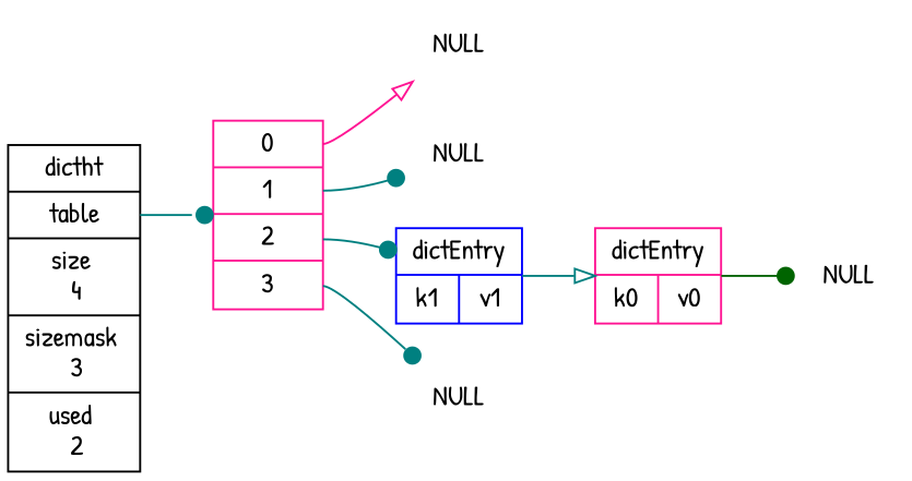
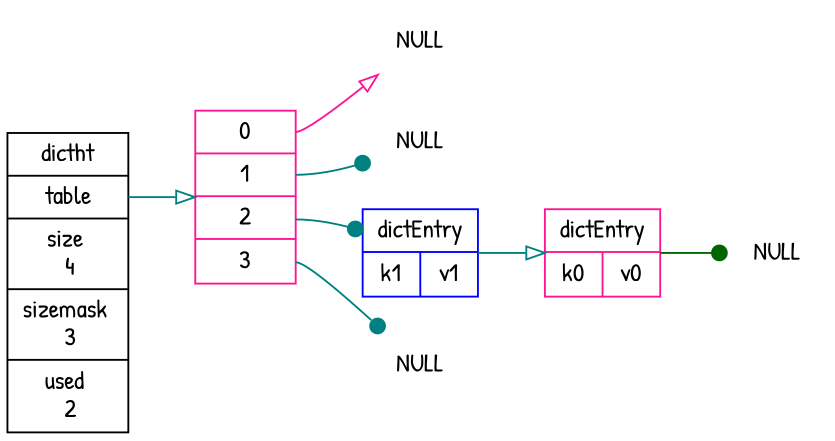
  digraph {
    rankdir=LR
    fontname="Patrick Hand"
    node [shape=record color=deeppink fontname="Patrick Hand"]
    edge [color=teal arrowhead=dot fontname="Patrick Hand"]
    n1 [label=" <head> dictht | <table> table | <size> size \n 4 | <sizemask> sizemask \n 3 | <used> used \n 2" color=black]
    n2 [label=" <0> 0 | <1> 1 | <2> 2 | <3> 3 "]
    n3 [label=" <head> dictEntry | { k1 | v1 }" color=blue]
    n4 [label=NULL shape=plaintext]
    n5 [label=NULL shape=plaintext color=black]
    n6 [label=NULL shape=plaintext color=gray40]
    n7 [label=" <head> dictEntry | { k0 | v0 }"]
    n8 [label=NULL shape=plaintext]
-   n1 -> n2 [tailport=table]
+   n1 -> n2 [tailport=table arrowhead=onormal]
    n2 -> n3 [tailport=2]
    n2 -> n4 [tailport=0 color=deeppink arrowhead=onormal]
    n2 -> n5 [tailport=1]
    n2 -> n6 [tailport=3]
    n3 -> n7 [arrowhead=onormal]
    n7 -> n8 [color=darkgreen]
  }
